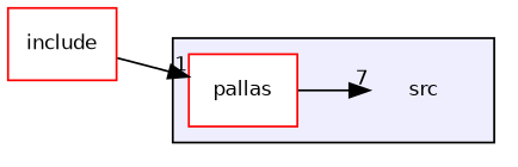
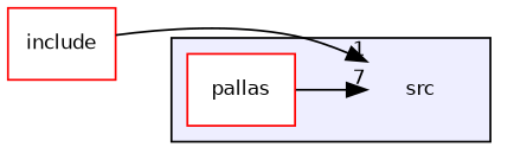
  digraph {
    compound=true
    rankdir=LR
    node [fontname=Helvetica fontsize=10 shape=box color=red fillcolor=white style=filled]
    edge [labeldistance=1.5 labelfontname=Helvetica labelfontsize=10]
    n1 [label=src shape=plaintext color="" fillcolor="" style=""]
    n2 [label=pallas]
    n3 [label=include]
    subgraph cluster_1 {
      bgcolor="#eeeeff"
      pencolor=black
      n1
      n2
    }
    n2 -> n1 [headlabel=7]
-   n3 -> n2 [headlabel=1]
+   n3 -> n1 [headlabel=1]
  }
